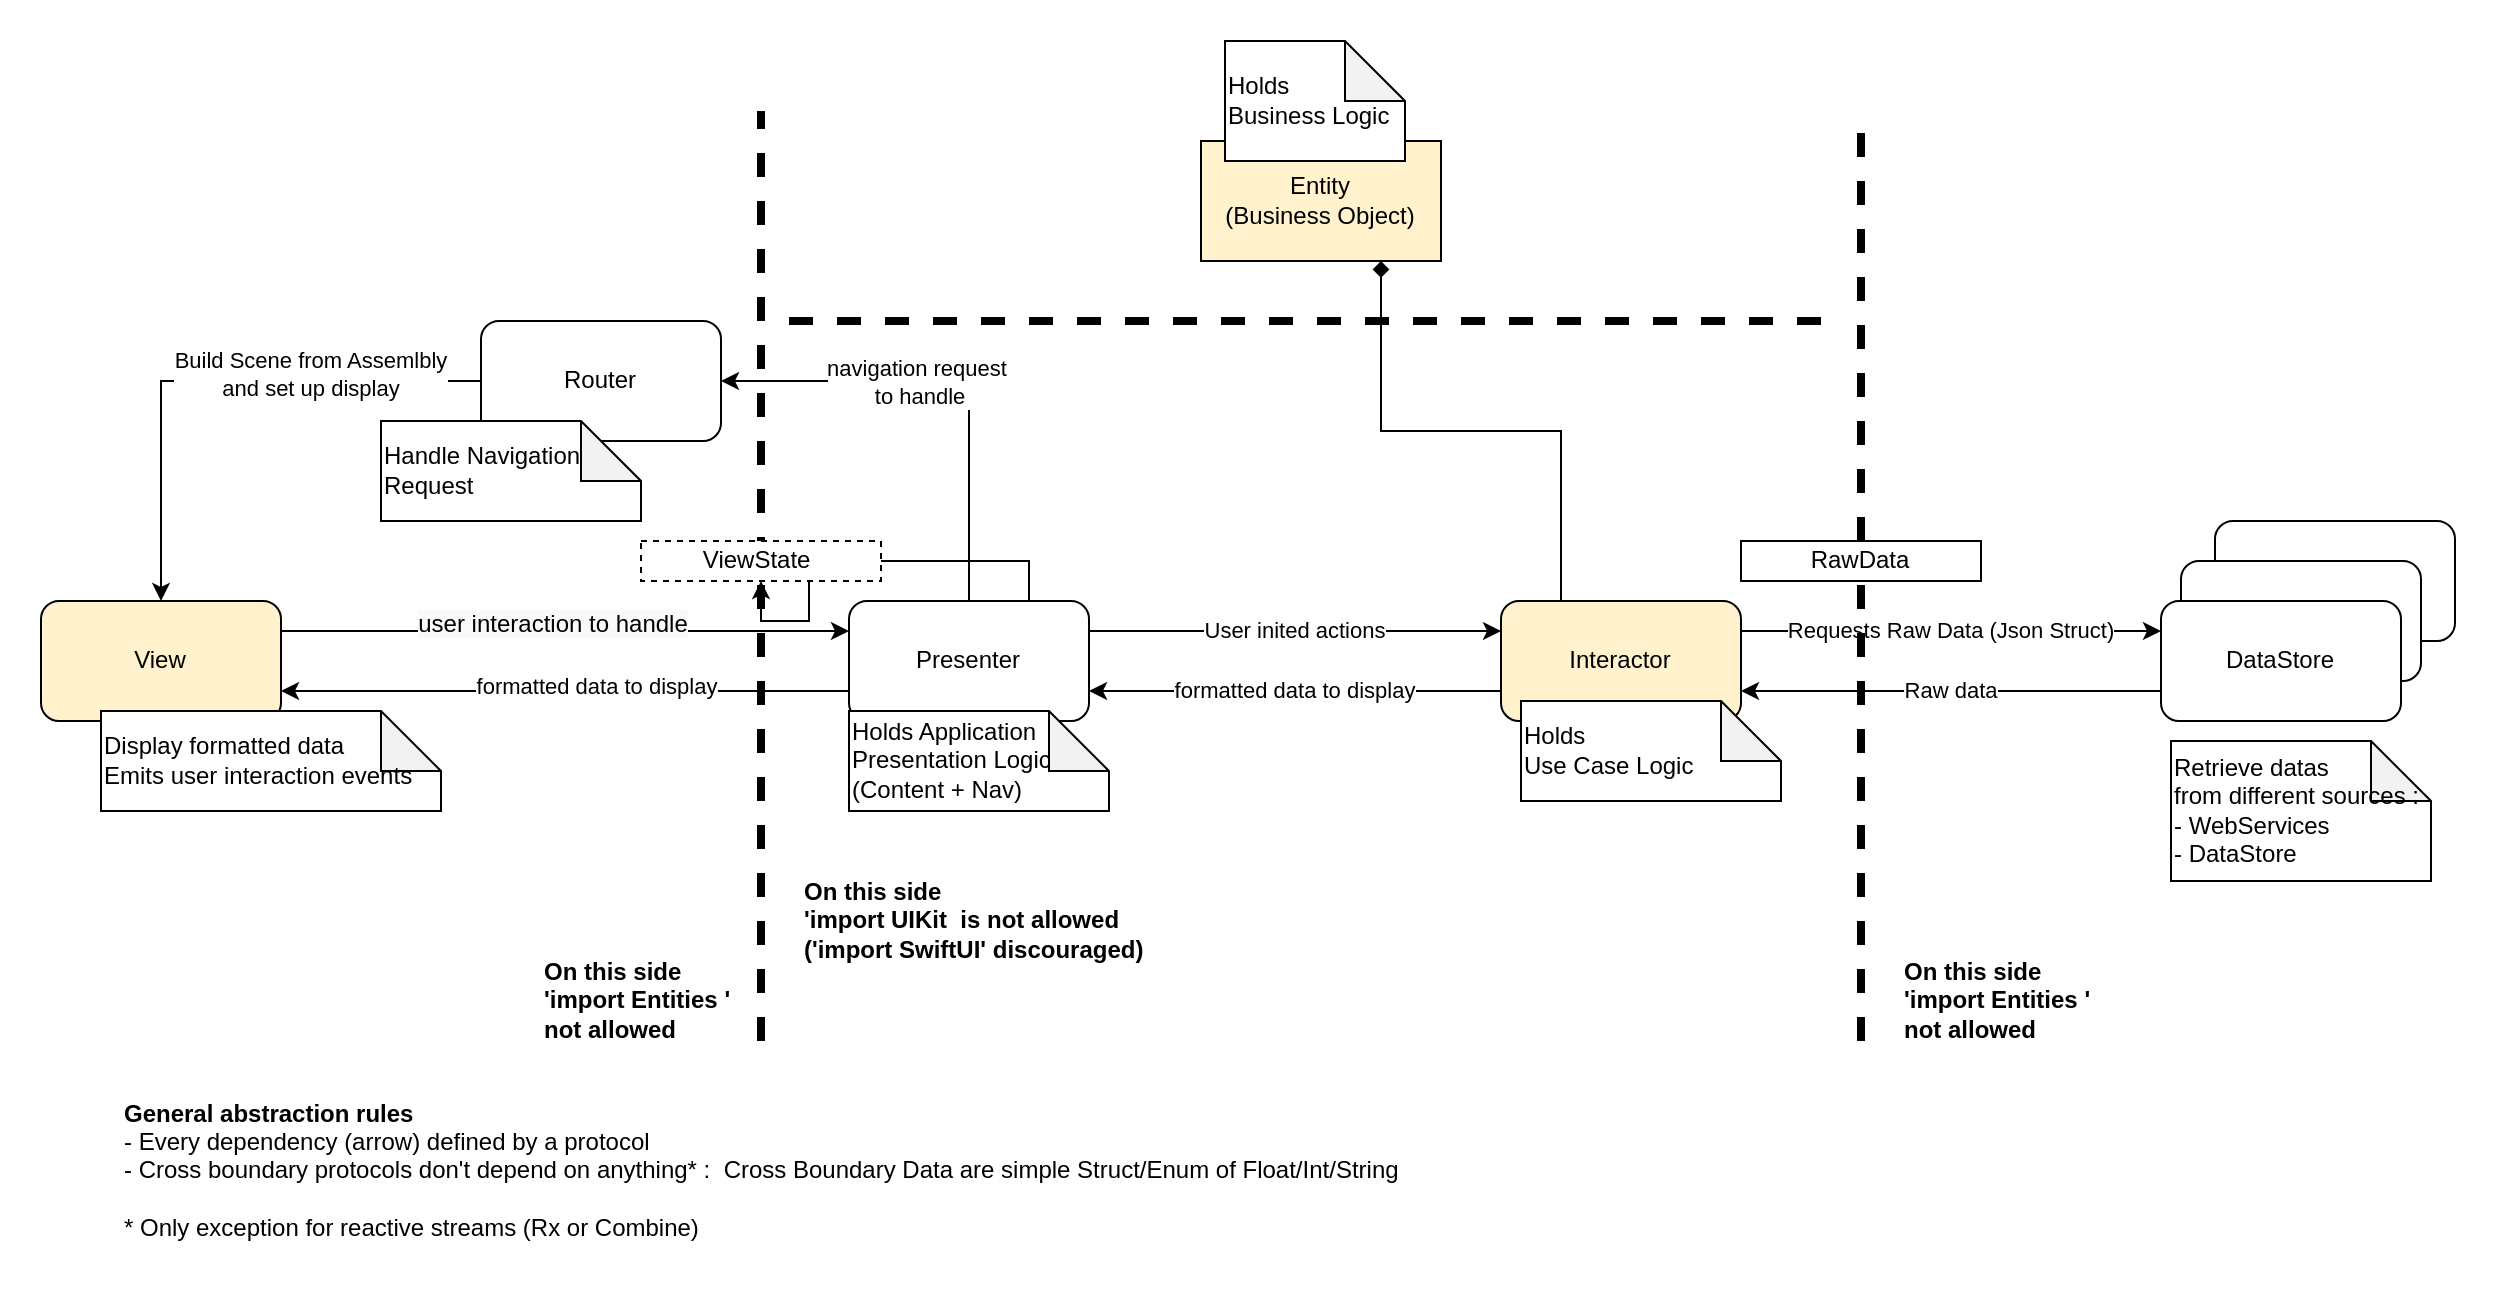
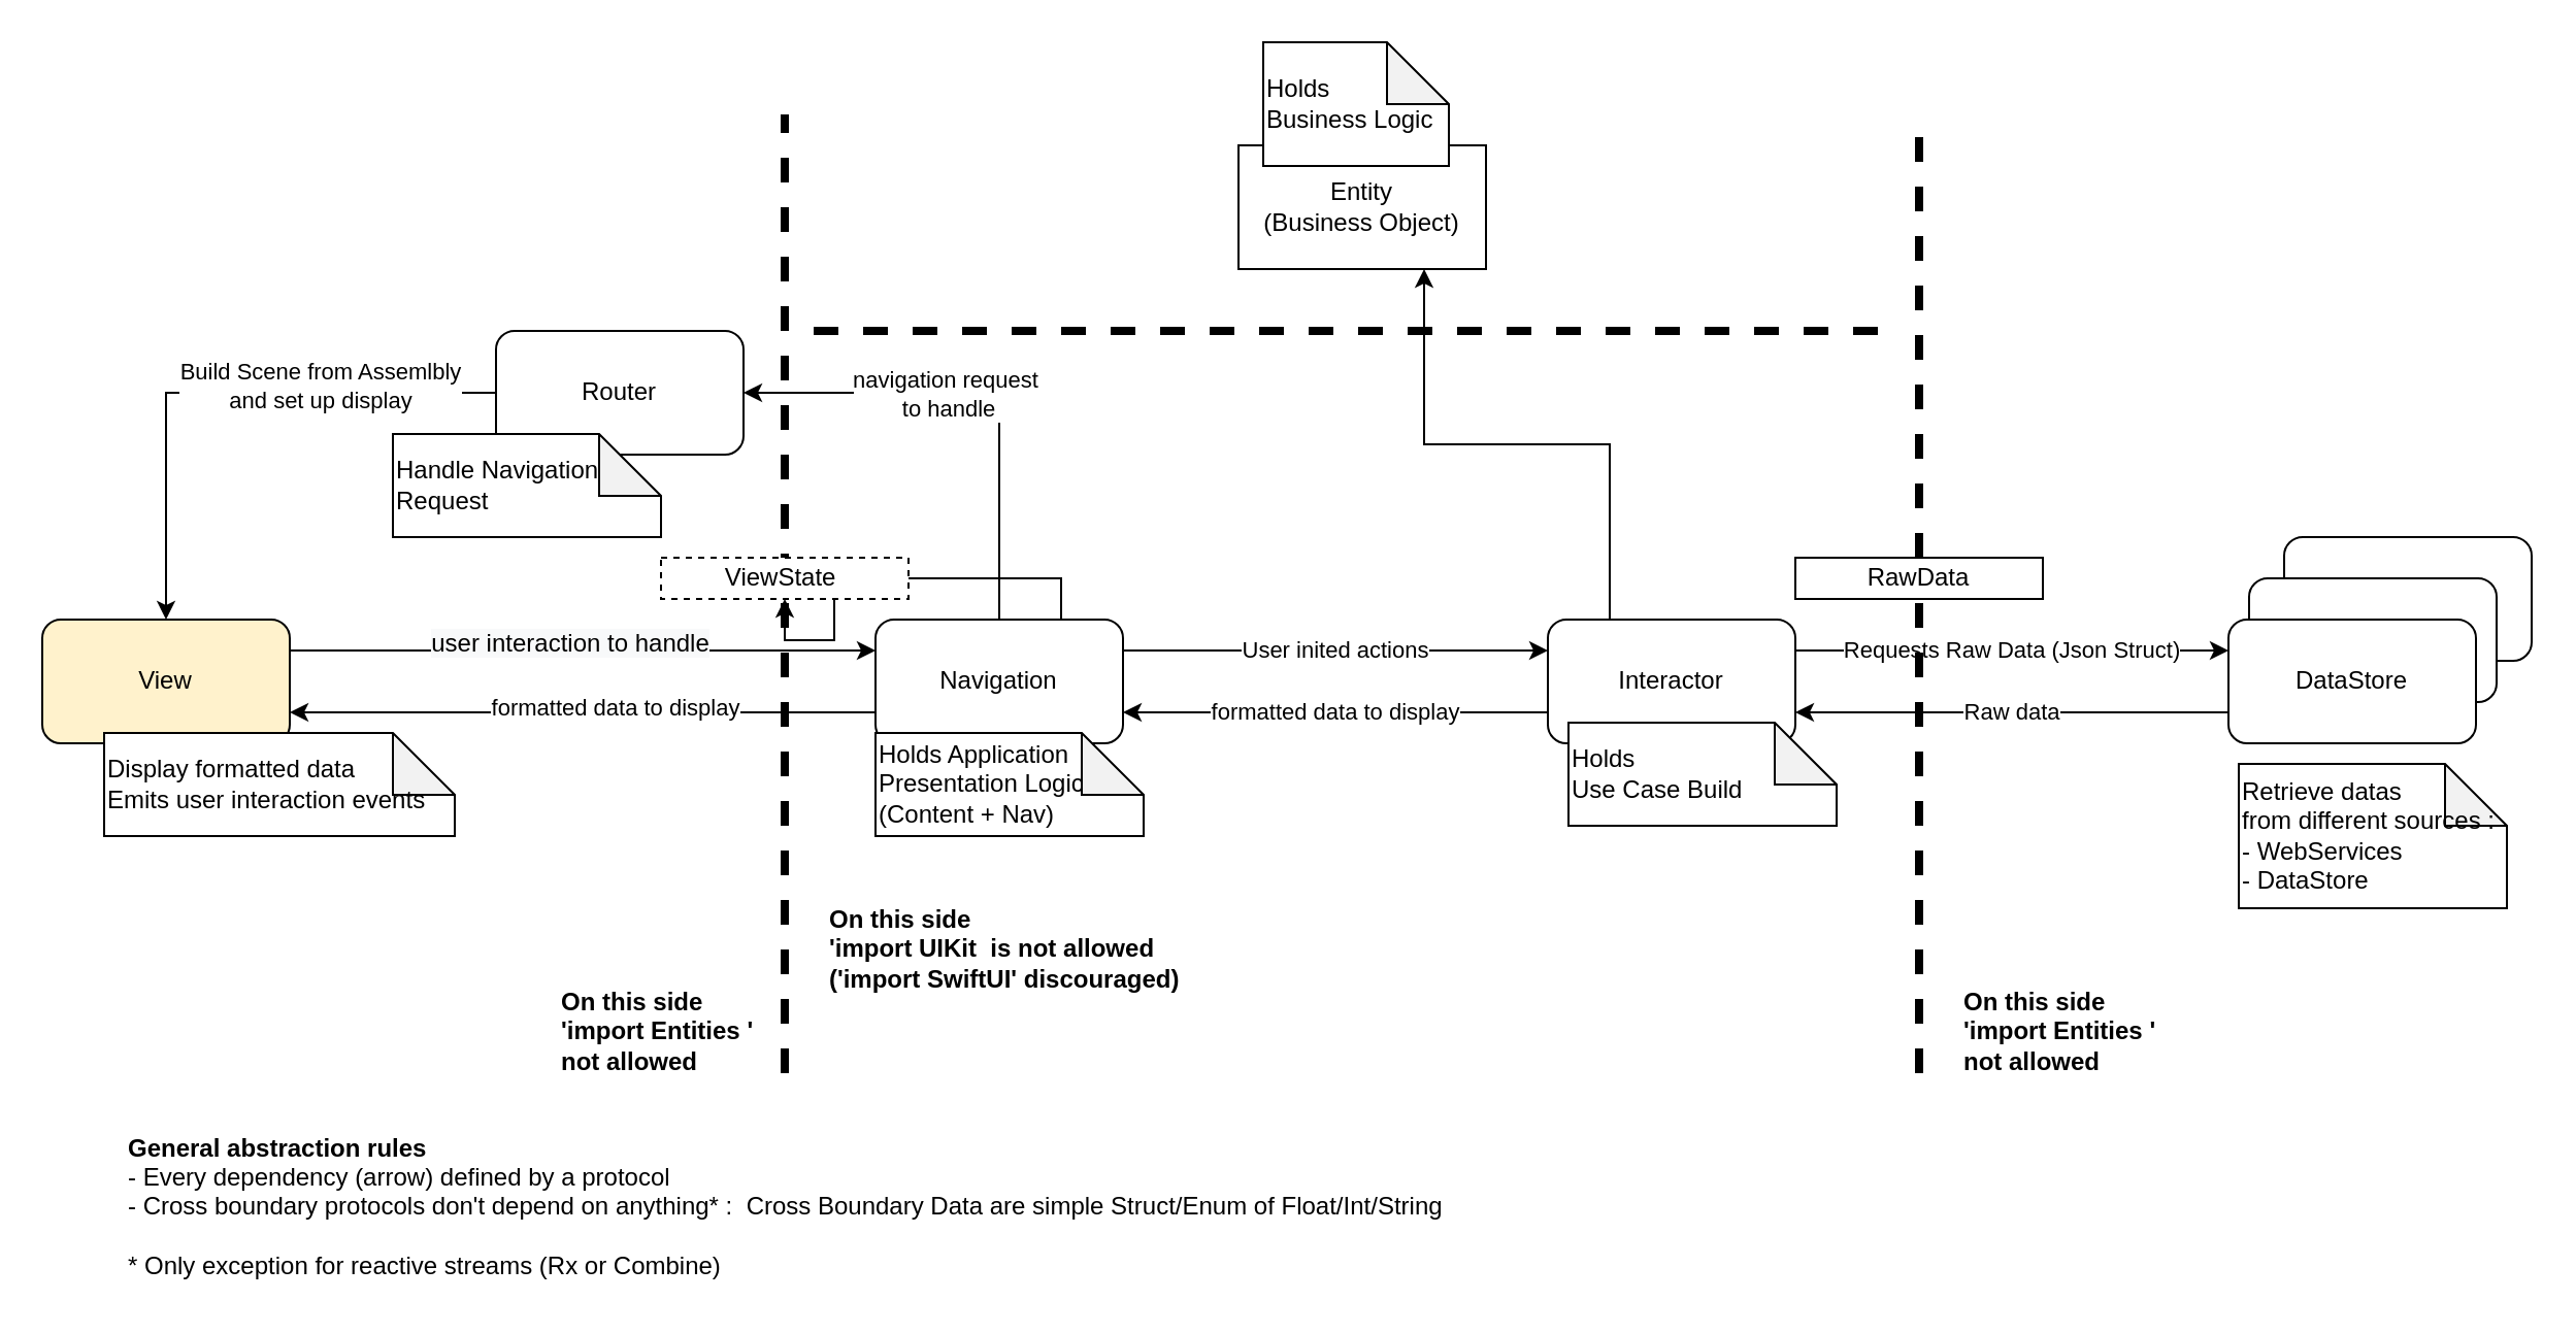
  <mxCell id="0" />
  <mxCell id="1" parent="0" />
  <mxCell id="2" value="Service" style="rounded=1;whiteSpace=wrap;html=1;" parent="1" vertex="1"><mxGeometry x="1107" y="260" width="120" height="60" as="geometry" /></mxCell>
  <mxCell id="3" style="edgeStyle=orthogonalEdgeStyle;rounded=0;orthogonalLoop=1;jettySize=auto;html=1;exitX=1;exitY=0.25;exitDx=0;exitDy=0;entryX=0;entryY=0.25;entryDx=0;entryDy=0;" parent="1" source="5" target="12" edge="1"><mxGeometry relative="1" as="geometry" /></mxCell>
  <mxCell id="4" value="&lt;span style=&quot;font-size: 12px; text-align: left; background-color: rgb(248, 249, 250);&quot;&gt;user interaction to handle&lt;br&gt;&lt;/span&gt;" style="edgeLabel;html=1;align=center;verticalAlign=middle;resizable=0;points=[];" parent="3" vertex="1" connectable="0"><mxGeometry x="-0.047" y="4" relative="1" as="geometry"><mxPoint as="offset" /></mxGeometry></mxCell>
  <mxCell id="5" value="View" style="rounded=1;whiteSpace=wrap;html=1;fillColor=#fff2cc;" parent="1" vertex="1"><mxGeometry x="20" y="300" width="120" height="60" as="geometry" /></mxCell>
  <mxCell id="6" style="edgeStyle=orthogonalEdgeStyle;rounded=0;orthogonalLoop=1;jettySize=auto;html=1;exitX=0;exitY=0.75;exitDx=0;exitDy=0;entryX=1;entryY=0.75;entryDx=0;entryDy=0;" parent="1" source="12" target="5" edge="1"><mxGeometry relative="1" as="geometry" /></mxCell>
  <mxCell id="7" value="formatted data to display" style="edgeLabel;html=1;align=center;verticalAlign=middle;resizable=0;points=[];" parent="6" vertex="1" connectable="0"><mxGeometry x="-0.107" y="-3" relative="1" as="geometry"><mxPoint as="offset" /></mxGeometry></mxCell>
  <mxCell id="8" style="edgeStyle=orthogonalEdgeStyle;rounded=0;orthogonalLoop=1;jettySize=auto;html=1;exitX=0.5;exitY=0;exitDx=0;exitDy=0;entryX=1;entryY=0.5;entryDx=0;entryDy=0;" parent="1" source="12" target="15" edge="1"><mxGeometry relative="1" as="geometry" /></mxCell>
  <mxCell id="9" value="navigation request&lt;br&gt;&amp;nbsp;to handle" style="edgeLabel;html=1;align=center;verticalAlign=middle;resizable=0;points=[];" parent="8" vertex="1" connectable="0"><mxGeometry x="0.167" relative="1" as="geometry"><mxPoint as="offset" /></mxGeometry></mxCell>
  <mxCell id="10" value="User inited actions" style="edgeStyle=orthogonalEdgeStyle;rounded=0;orthogonalLoop=1;jettySize=auto;html=1;exitX=1;exitY=0.25;exitDx=0;exitDy=0;entryX=0;entryY=0.25;entryDx=0;entryDy=0;strokeWidth=1;startSize=6;endSize=6;" parent="1" source="12" target="22" edge="1"><mxGeometry relative="1" as="geometry" /></mxCell>
  <mxCell id="11" style="edgeStyle=orthogonalEdgeStyle;rounded=0;orthogonalLoop=1;jettySize=auto;html=1;exitX=0.75;exitY=0;exitDx=0;exitDy=0;" edge="1" parent="1" source="12" target="37"><mxGeometry relative="1" as="geometry" /></mxCell>
- <mxCell id="12" value="Presenter" style="rounded=1;whiteSpace=wrap;html=1;" parent="1" vertex="1"><mxGeometry x="424" y="300" width="120" height="60" as="geometry" /></mxCell>
+ <mxCell id="12" value="Navigation" style="rounded=1;whiteSpace=wrap;html=1;" parent="1" vertex="1"><mxGeometry x="424" y="300" width="120" height="60" as="geometry" /></mxCell>
  <mxCell id="13" style="edgeStyle=orthogonalEdgeStyle;rounded=0;orthogonalLoop=1;jettySize=auto;html=1;exitX=0;exitY=0.5;exitDx=0;exitDy=0;entryX=0.5;entryY=0;entryDx=0;entryDy=0;" parent="1" source="15" target="5" edge="1"><mxGeometry relative="1" as="geometry" /></mxCell>
  <mxCell id="14" value="Build Scene from Assemlbly &lt;br&gt;and&amp;nbsp;set up display" style="edgeLabel;html=1;align=center;verticalAlign=middle;resizable=0;points=[];" parent="13" vertex="1" connectable="0"><mxGeometry x="-0.442" y="-4" relative="1" as="geometry"><mxPoint x="-11" as="offset" /></mxGeometry></mxCell>
  <mxCell id="15" value="Router" style="rounded=1;whiteSpace=wrap;html=1;" parent="1" vertex="1"><mxGeometry x="240" y="160" width="120" height="60" as="geometry" /></mxCell>
  <mxCell id="16" value="Holds Application &lt;br&gt;Presentation Logic &lt;br&gt;(Content + Nav)" style="shape=note;whiteSpace=wrap;html=1;backgroundOutline=1;darkOpacity=0.05;align=left;" parent="1" vertex="1"><mxGeometry x="424" y="355" width="130" height="50" as="geometry" /></mxCell>
  <mxCell id="17" value="" style="endArrow=none;dashed=1;html=1;rounded=0;endSize=9;startSize=9;strokeWidth=4;" parent="1" edge="1"><mxGeometry width="50" height="50" relative="1" as="geometry"><mxPoint x="380" y="520" as="sourcePoint" /><mxPoint x="380" y="55" as="targetPoint" /></mxGeometry></mxCell>
  <mxCell id="18" value="" style="endArrow=none;dashed=1;html=1;rounded=0;endSize=9;startSize=9;strokeWidth=4;startArrow=none;" parent="1" edge="1" source="38"><mxGeometry width="50" height="50" relative="1" as="geometry"><mxPoint x="930" y="520" as="sourcePoint" /><mxPoint x="930" y="55" as="targetPoint" /></mxGeometry></mxCell>
  <mxCell id="19" value="&lt;b&gt;On this side&amp;nbsp;&lt;br&gt;'import UIKit &amp;nbsp;is not allowed&lt;br&gt;('import SwiftUI' discouraged)&lt;br&gt;&lt;/b&gt;" style="text;html=1;align=left;verticalAlign=middle;resizable=0;points=[];autosize=1;strokeColor=none;fillColor=none;" parent="1" vertex="1"><mxGeometry x="400" y="430" width="190" height="60" as="geometry" /></mxCell>
  <mxCell id="20" value="formatted data to display" style="edgeStyle=orthogonalEdgeStyle;rounded=0;orthogonalLoop=1;jettySize=auto;html=1;exitX=0;exitY=0.75;exitDx=0;exitDy=0;entryX=1;entryY=0.75;entryDx=0;entryDy=0;strokeWidth=1;startSize=6;endSize=6;" parent="1" source="22" target="12" edge="1"><mxGeometry relative="1" as="geometry" /></mxCell>
- <mxCell id="21" style="edgeStyle=orthogonalEdgeStyle;rounded=0;orthogonalLoop=1;jettySize=auto;html=1;exitX=0.25;exitY=0;exitDx=0;exitDy=0;entryX=0.75;entryY=1;entryDx=0;entryDy=0;endArrow=diamond;" edge="1" parent="1" source="22" target="35"><mxGeometry relative="1" as="geometry" /></mxCell>
- <mxCell id="22" value="Interactor" style="rounded=1;whiteSpace=wrap;html=1;fillColor=#fff2cc;" parent="1" vertex="1"><mxGeometry x="750" y="300" width="120" height="60" as="geometry" /></mxCell>
+ <mxCell id="21" style="edgeStyle=orthogonalEdgeStyle;rounded=0;orthogonalLoop=1;jettySize=auto;html=1;exitX=0.25;exitY=0;exitDx=0;exitDy=0;entryX=0.75;entryY=1;entryDx=0;entryDy=0;" edge="1" parent="1" source="22" target="35"><mxGeometry relative="1" as="geometry" /></mxCell>
+ <mxCell id="22" value="Interactor" style="rounded=1;whiteSpace=wrap;html=1;" parent="1" vertex="1"><mxGeometry x="750" y="300" width="120" height="60" as="geometry" /></mxCell>
  <mxCell id="23" value="&lt;b&gt;On this side&amp;nbsp;&lt;br&gt;'import Entities '&amp;nbsp;&lt;br&gt;not allowed&lt;br&gt;&lt;/b&gt;" style="text;html=1;align=left;verticalAlign=middle;resizable=0;points=[];autosize=1;strokeColor=none;fillColor=none;" parent="1" vertex="1"><mxGeometry x="950" y="470" width="120" height="60" as="geometry" /></mxCell>
  <mxCell id="24" value="" style="endArrow=none;dashed=1;html=1;rounded=0;endSize=9;startSize=9;strokeWidth=4;" parent="1" edge="1"><mxGeometry width="50" height="50" relative="1" as="geometry"><mxPoint x="910" y="160" as="sourcePoint" /><mxPoint x="390" y="160" as="targetPoint" /></mxGeometry></mxCell>
- <mxCell id="25" value="Holds&amp;nbsp;&lt;br&gt;Use Case Logic" style="shape=note;whiteSpace=wrap;html=1;backgroundOutline=1;darkOpacity=0.05;align=left;" parent="1" vertex="1"><mxGeometry x="760" y="350" width="130" height="50" as="geometry" /></mxCell>
+ <mxCell id="25" value="Holds&amp;nbsp;&lt;br&gt;Use Case Build" style="shape=note;whiteSpace=wrap;html=1;backgroundOutline=1;darkOpacity=0.05;align=left;" parent="1" vertex="1"><mxGeometry x="760" y="350" width="130" height="50" as="geometry" /></mxCell>
  <mxCell id="26" value="Handle Navigation Request" style="shape=note;whiteSpace=wrap;html=1;backgroundOutline=1;darkOpacity=0.05;align=left;" parent="1" vertex="1"><mxGeometry x="190" y="210" width="130" height="50" as="geometry" /></mxCell>
  <mxCell id="27" value="Requests Raw Data (Json Struct)" style="edgeStyle=orthogonalEdgeStyle;rounded=0;orthogonalLoop=1;jettySize=auto;html=1;exitX=1;exitY=0.25;exitDx=0;exitDy=0;entryX=0;entryY=0.25;entryDx=0;entryDy=0;strokeWidth=1;startSize=6;endSize=6;" parent="1" source="22" target="30" edge="1"><mxGeometry relative="1" as="geometry"><mxPoint x="874" y="320" as="sourcePoint" /><mxPoint x="1080" y="320" as="targetPoint" /></mxGeometry></mxCell>
  <mxCell id="28" value="Raw data" style="edgeStyle=orthogonalEdgeStyle;rounded=0;orthogonalLoop=1;jettySize=auto;html=1;exitX=0;exitY=0.75;exitDx=0;exitDy=0;entryX=1;entryY=0.75;entryDx=0;entryDy=0;strokeWidth=1;startSize=6;endSize=6;" parent="1" source="30" target="22" edge="1"><mxGeometry relative="1" as="geometry"><mxPoint x="1076" y="350" as="sourcePoint" /><mxPoint x="870" y="350" as="targetPoint" /></mxGeometry></mxCell>
  <mxCell id="29" value="Service" style="rounded=1;whiteSpace=wrap;html=1;" parent="1" vertex="1"><mxGeometry x="1090" y="280" width="120" height="60" as="geometry" /></mxCell>
  <mxCell id="30" value="DataStore" style="rounded=1;whiteSpace=wrap;html=1;" parent="1" vertex="1"><mxGeometry x="1080" y="300" width="120" height="60" as="geometry" /></mxCell>
  <mxCell id="31" value="&lt;b&gt;General abstraction rules&lt;/b&gt;&lt;br&gt;&lt;div&gt;- Every dependency (arrow) defined by a protocol&lt;/div&gt;&lt;div&gt;- Cross boundary protocols don't depend on anything* : &amp;nbsp;Cross Boundary Data are simple Struct/Enum of Float/Int/String&lt;/div&gt;&lt;div&gt;&lt;br&gt;&lt;/div&gt;&lt;div&gt;* Only exception for reactive streams (Rx or Combine)&lt;/div&gt;" style="text;html=1;align=left;verticalAlign=middle;resizable=0;points=[];autosize=1;strokeColor=none;fillColor=none;" parent="1" vertex="1"><mxGeometry x="60" y="545" width="660" height="80" as="geometry" /></mxCell>
  <mxCell id="32" value="Retrieve&amp;nbsp;datas &lt;br&gt;from different sources :&lt;br&gt;- WebServices&lt;br&gt;- DataStore" style="shape=note;whiteSpace=wrap;html=1;backgroundOutline=1;darkOpacity=0.05;align=left;" parent="1" vertex="1"><mxGeometry x="1085" y="370" width="130" height="70" as="geometry" /></mxCell>
  <mxCell id="33" value="Display formatted data&lt;br&gt;Emits user interaction events" style="shape=note;whiteSpace=wrap;html=1;backgroundOutline=1;darkOpacity=0.05;align=left;" parent="1" vertex="1"><mxGeometry x="50" y="355" width="170" height="50" as="geometry" /></mxCell>
  <mxCell id="34" value="&lt;b&gt;On this side&amp;nbsp;&lt;br&gt;'import Entities '&amp;nbsp;&lt;br&gt;not allowed&lt;br&gt;&lt;/b&gt;" style="text;html=1;align=left;verticalAlign=middle;resizable=0;points=[];autosize=1;strokeColor=none;fillColor=none;" parent="1" vertex="1"><mxGeometry x="270" y="470" width="120" height="60" as="geometry" /></mxCell>
- <mxCell id="35" value="Entity&lt;br&gt;(Business Object)" style="rounded=0;whiteSpace=wrap;html=1;fillColor=#fff2cc;" parent="1" vertex="1"><mxGeometry x="600" y="70" width="120" height="60" as="geometry" /></mxCell>
+ <mxCell id="35" value="Entity&lt;br&gt;(Business Object)" style="rounded=0;whiteSpace=wrap;html=1;" parent="1" vertex="1"><mxGeometry x="600" y="70" width="120" height="60" as="geometry" /></mxCell>
  <mxCell id="36" value="Holds&amp;nbsp;&lt;br&gt;Business Logic" style="shape=note;whiteSpace=wrap;html=1;backgroundOutline=1;darkOpacity=0.05;align=left;" parent="1" vertex="1"><mxGeometry x="612" y="20" width="90" height="60" as="geometry" /></mxCell>
  <mxCell id="37" value="ViewState&amp;nbsp;" style="rounded=0;whiteSpace=wrap;html=1;dashed=1;" vertex="1" parent="1"><mxGeometry x="320" y="270" width="120" height="20" as="geometry" /></mxCell>
  <mxCell id="38" value="RawData" style="rounded=0;whiteSpace=wrap;html=1;" vertex="1" parent="1"><mxGeometry x="870" y="270" width="120" height="20" as="geometry" /></mxCell>
  <mxCell id="39" value="" style="endArrow=none;dashed=1;html=1;rounded=0;endSize=9;startSize=9;strokeWidth=4;" edge="1" parent="1" target="38"><mxGeometry width="50" height="50" relative="1" as="geometry"><mxPoint x="930" y="520" as="sourcePoint" /><mxPoint x="930" y="55" as="targetPoint" /></mxGeometry></mxCell>
